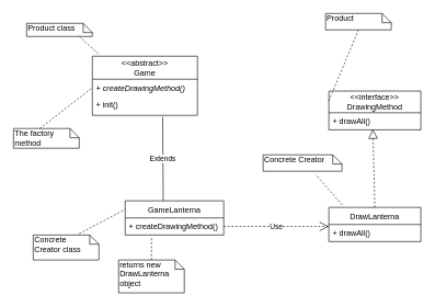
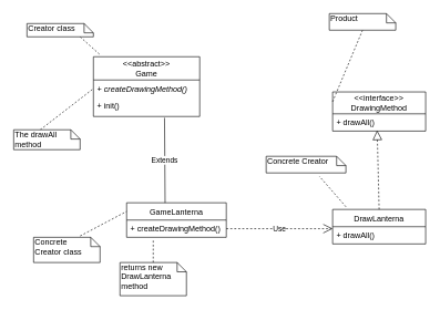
  <mxCell id="0" />
  <mxCell id="1" parent="0" />
  <mxCell id="2" value="&#10;&lt;&lt;abstract&gt;&gt;&#10;Game&#10;" style="swimlane;fontStyle=0;childLayout=stackLayout;horizontal=1;startSize=35;fillColor=none;horizontalStack=0;resizeParent=1;resizeParentMax=0;resizeLast=0;collapsible=1;marginBottom=0;" vertex="1" parent="1"><mxGeometry x="140" y="85" width="160" height="90" as="geometry" /></mxCell>
  <mxCell id="3" value="+ createDrawingMethod()" style="text;strokeColor=none;fillColor=none;align=left;verticalAlign=top;spacingLeft=4;spacingRight=4;overflow=hidden;rotatable=0;points=[[0,0.5],[1,0.5]];portConstraint=eastwest;fontStyle=2" vertex="1" parent="2"><mxGeometry y="35" width="160" height="26" as="geometry" /></mxCell>
  <mxCell id="4" value="+ init()&#10;&#10;" style="text;strokeColor=none;fillColor=none;align=left;verticalAlign=top;spacingLeft=4;spacingRight=4;overflow=hidden;rotatable=0;points=[[0,0.5],[1,0.5]];portConstraint=eastwest;" vertex="1" parent="2"><mxGeometry y="61" width="160" height="29" as="geometry" /></mxCell>
  <mxCell id="5" value="" style="endArrow=none;dashed=1;html=1;entryX=0;entryY=0.5;entryDx=0;entryDy=0;" edge="1" parent="1" target="3"><mxGeometry width="50" height="50" relative="1" as="geometry"><mxPoint x="60" y="195" as="sourcePoint" /><mxPoint x="140" y="225" as="targetPoint" /><Array as="points" /></mxGeometry></mxCell>
- <mxCell id="6" value="The factory method" style="shape=note;whiteSpace=wrap;html=1;size=14;verticalAlign=top;align=left;spacingTop=-6;" vertex="1" parent="1"><mxGeometry x="20" y="195" width="100" height="30" as="geometry" /></mxCell>
+ <mxCell id="6" value="The drawAll method" style="shape=note;whiteSpace=wrap;html=1;size=14;verticalAlign=top;align=left;spacingTop=-6;" vertex="1" parent="1"><mxGeometry x="20" y="195" width="100" height="30" as="geometry" /></mxCell>
  <mxCell id="7" value="" style="endArrow=none;dashed=1;html=1;entryX=0.069;entryY=-0.023;entryDx=0;entryDy=0;entryPerimeter=0;" edge="1" parent="1" target="2"><mxGeometry width="50" height="50" relative="1" as="geometry"><mxPoint x="120" y="55" as="sourcePoint" /><mxPoint x="150" y="25" as="targetPoint" /></mxGeometry></mxCell>
- <mxCell id="8" value="Product class&lt;br&gt;" style="shape=note;whiteSpace=wrap;html=1;size=14;verticalAlign=top;align=left;spacingTop=-6;" vertex="1" parent="1"><mxGeometry x="40" y="35" width="100" height="20" as="geometry" /></mxCell>
+ <mxCell id="8" value="Creator class&lt;br&gt;" style="shape=note;whiteSpace=wrap;html=1;size=14;verticalAlign=top;align=left;spacingTop=-6;" vertex="1" parent="1"><mxGeometry x="40" y="35" width="100" height="20" as="geometry" /></mxCell>
  <mxCell id="9" value="Extends" style="endArrow=none;endSize=16;endFill=0;html=1;exitX=0.386;exitY=0;exitDx=0;exitDy=0;exitPerimeter=0;entryX=0.669;entryY=1.069;entryDx=0;entryDy=0;entryPerimeter=0;" edge="1" parent="1" source="10" target="4"><mxGeometry width="160" relative="1" as="geometry"><mxPoint x="245" y="295" as="sourcePoint" /><mxPoint x="246" y="205" as="targetPoint" /></mxGeometry></mxCell>
  <mxCell id="10" value="GameLanterna" style="swimlane;fontStyle=0;childLayout=stackLayout;horizontal=1;startSize=26;fillColor=none;horizontalStack=0;resizeParent=1;resizeParentMax=0;resizeLast=0;collapsible=1;marginBottom=0;" vertex="1" parent="1"><mxGeometry x="190" y="305" width="150" height="52" as="geometry" /></mxCell>
  <mxCell id="11" value="+ createDrawingMethod()" style="text;strokeColor=none;fillColor=none;align=left;verticalAlign=top;spacingLeft=4;spacingRight=4;overflow=hidden;rotatable=0;points=[[0,0.5],[1,0.5]];portConstraint=eastwest;" vertex="1" parent="10"><mxGeometry y="26" width="150" height="26" as="geometry" /></mxCell>
  <mxCell id="12" value="" style="endArrow=none;dashed=1;html=1;entryX=0;entryY=0.25;entryDx=0;entryDy=0;" edge="1" parent="1" target="10"><mxGeometry width="50" height="50" relative="1" as="geometry"><mxPoint x="120" y="355" as="sourcePoint" /><mxPoint x="110" y="335" as="targetPoint" /></mxGeometry></mxCell>
  <mxCell id="13" value="Concrete&lt;br&gt;Creator class&lt;br&gt;" style="shape=note;whiteSpace=wrap;html=1;size=14;verticalAlign=top;align=left;spacingTop=-6;" vertex="1" parent="1"><mxGeometry x="50" y="357" width="100" height="38" as="geometry" /></mxCell>
  <mxCell id="14" value="" style="endArrow=none;dashed=1;html=1;entryX=0.267;entryY=1.077;entryDx=0;entryDy=0;entryPerimeter=0;" edge="1" parent="1" target="11"><mxGeometry width="50" height="50" relative="1" as="geometry"><mxPoint x="230" y="395" as="sourcePoint" /><mxPoint x="260" y="385" as="targetPoint" /></mxGeometry></mxCell>
- <mxCell id="15" value="returns new&lt;br&gt;DrawLanterna&lt;br&gt;object&lt;br&gt;" style="shape=note;whiteSpace=wrap;html=1;size=14;verticalAlign=top;align=left;spacingTop=-6;" vertex="1" parent="1"><mxGeometry x="180" y="395" width="100" height="50" as="geometry" /></mxCell>
+ <mxCell id="15" value="returns new&lt;br&gt;DrawLanterna&lt;br&gt;method&lt;br&gt;" style="shape=note;whiteSpace=wrap;html=1;size=14;verticalAlign=top;align=left;spacingTop=-6;" vertex="1" parent="1"><mxGeometry x="180" y="395" width="100" height="50" as="geometry" /></mxCell>
  <mxCell id="16" value="Use" style="endArrow=open;endSize=12;dashed=1;html=1;" edge="1" parent="1" source="11"><mxGeometry width="160" relative="1" as="geometry"><mxPoint x="340" y="344" as="sourcePoint" /><mxPoint x="500" y="344" as="targetPoint" /></mxGeometry></mxCell>
  <mxCell id="17" value="DrawLanterna" style="swimlane;fontStyle=0;childLayout=stackLayout;horizontal=1;startSize=26;fillColor=none;horizontalStack=0;resizeParent=1;resizeParentMax=0;resizeLast=0;collapsible=1;marginBottom=0;" vertex="1" parent="1"><mxGeometry x="500" y="315" width="140" height="52" as="geometry" /></mxCell>
  <mxCell id="18" value="+ drawAll()" style="text;strokeColor=none;fillColor=none;align=left;verticalAlign=top;spacingLeft=4;spacingRight=4;overflow=hidden;rotatable=0;points=[[0,0.5],[1,0.5]];portConstraint=eastwest;" vertex="1" parent="17"><mxGeometry y="26" width="140" height="26" as="geometry" /></mxCell>
  <mxCell id="19" value="&#10;&lt;&lt;interface&gt;&gt;&#10;DrawingMethod&#10;" style="swimlane;fontStyle=0;childLayout=stackLayout;horizontal=1;startSize=33;fillColor=none;horizontalStack=0;resizeParent=1;resizeParentMax=0;resizeLast=0;collapsible=1;marginBottom=0;" vertex="1" parent="1"><mxGeometry x="500" y="138" width="140" height="59" as="geometry" /></mxCell>
  <mxCell id="20" value="+ drawAll()" style="text;strokeColor=none;fillColor=none;align=left;verticalAlign=top;spacingLeft=4;spacingRight=4;overflow=hidden;rotatable=0;points=[[0,0.5],[1,0.5]];portConstraint=eastwest;" vertex="1" parent="19"><mxGeometry y="33" width="140" height="26" as="geometry" /></mxCell>
  <mxCell id="21" value="" style="endArrow=block;dashed=1;endFill=0;endSize=12;html=1;exitX=0.5;exitY=0;exitDx=0;exitDy=0;" edge="1" parent="1" source="17"><mxGeometry width="160" relative="1" as="geometry"><mxPoint x="500" y="255" as="sourcePoint" /><mxPoint x="567" y="196" as="targetPoint" /></mxGeometry></mxCell>
  <mxCell id="22" value="" style="endArrow=none;dashed=1;html=1;exitX=0;exitY=0.25;exitDx=0;exitDy=0;entryX=0.5;entryY=1;entryDx=0;entryDy=0;entryPerimeter=0;" edge="1" parent="1" source="19" target="23"><mxGeometry width="50" height="50" relative="1" as="geometry"><mxPoint x="670" y="155" as="sourcePoint" /><mxPoint x="670" y="115" as="targetPoint" /><Array as="points" /></mxGeometry></mxCell>
  <mxCell id="23" value="Product" style="shape=note;whiteSpace=wrap;html=1;size=14;verticalAlign=top;align=left;spacingTop=-6;" vertex="1" parent="1"><mxGeometry x="495" y="20" width="100" height="25" as="geometry" /></mxCell>
  <mxCell id="24" value="" style="endArrow=none;dashed=1;html=1;exitX=0.143;exitY=-0.077;exitDx=0;exitDy=0;exitPerimeter=0;" edge="1" parent="1" source="17"><mxGeometry width="50" height="50" relative="1" as="geometry"><mxPoint x="470" y="295" as="sourcePoint" /><mxPoint x="480" y="265" as="targetPoint" /></mxGeometry></mxCell>
  <mxCell id="25" value="Concrete Creator" style="shape=note;whiteSpace=wrap;html=1;size=14;verticalAlign=top;align=left;spacingTop=-6;" vertex="1" parent="1"><mxGeometry x="400" y="235" width="120" height="25" as="geometry" /></mxCell>
